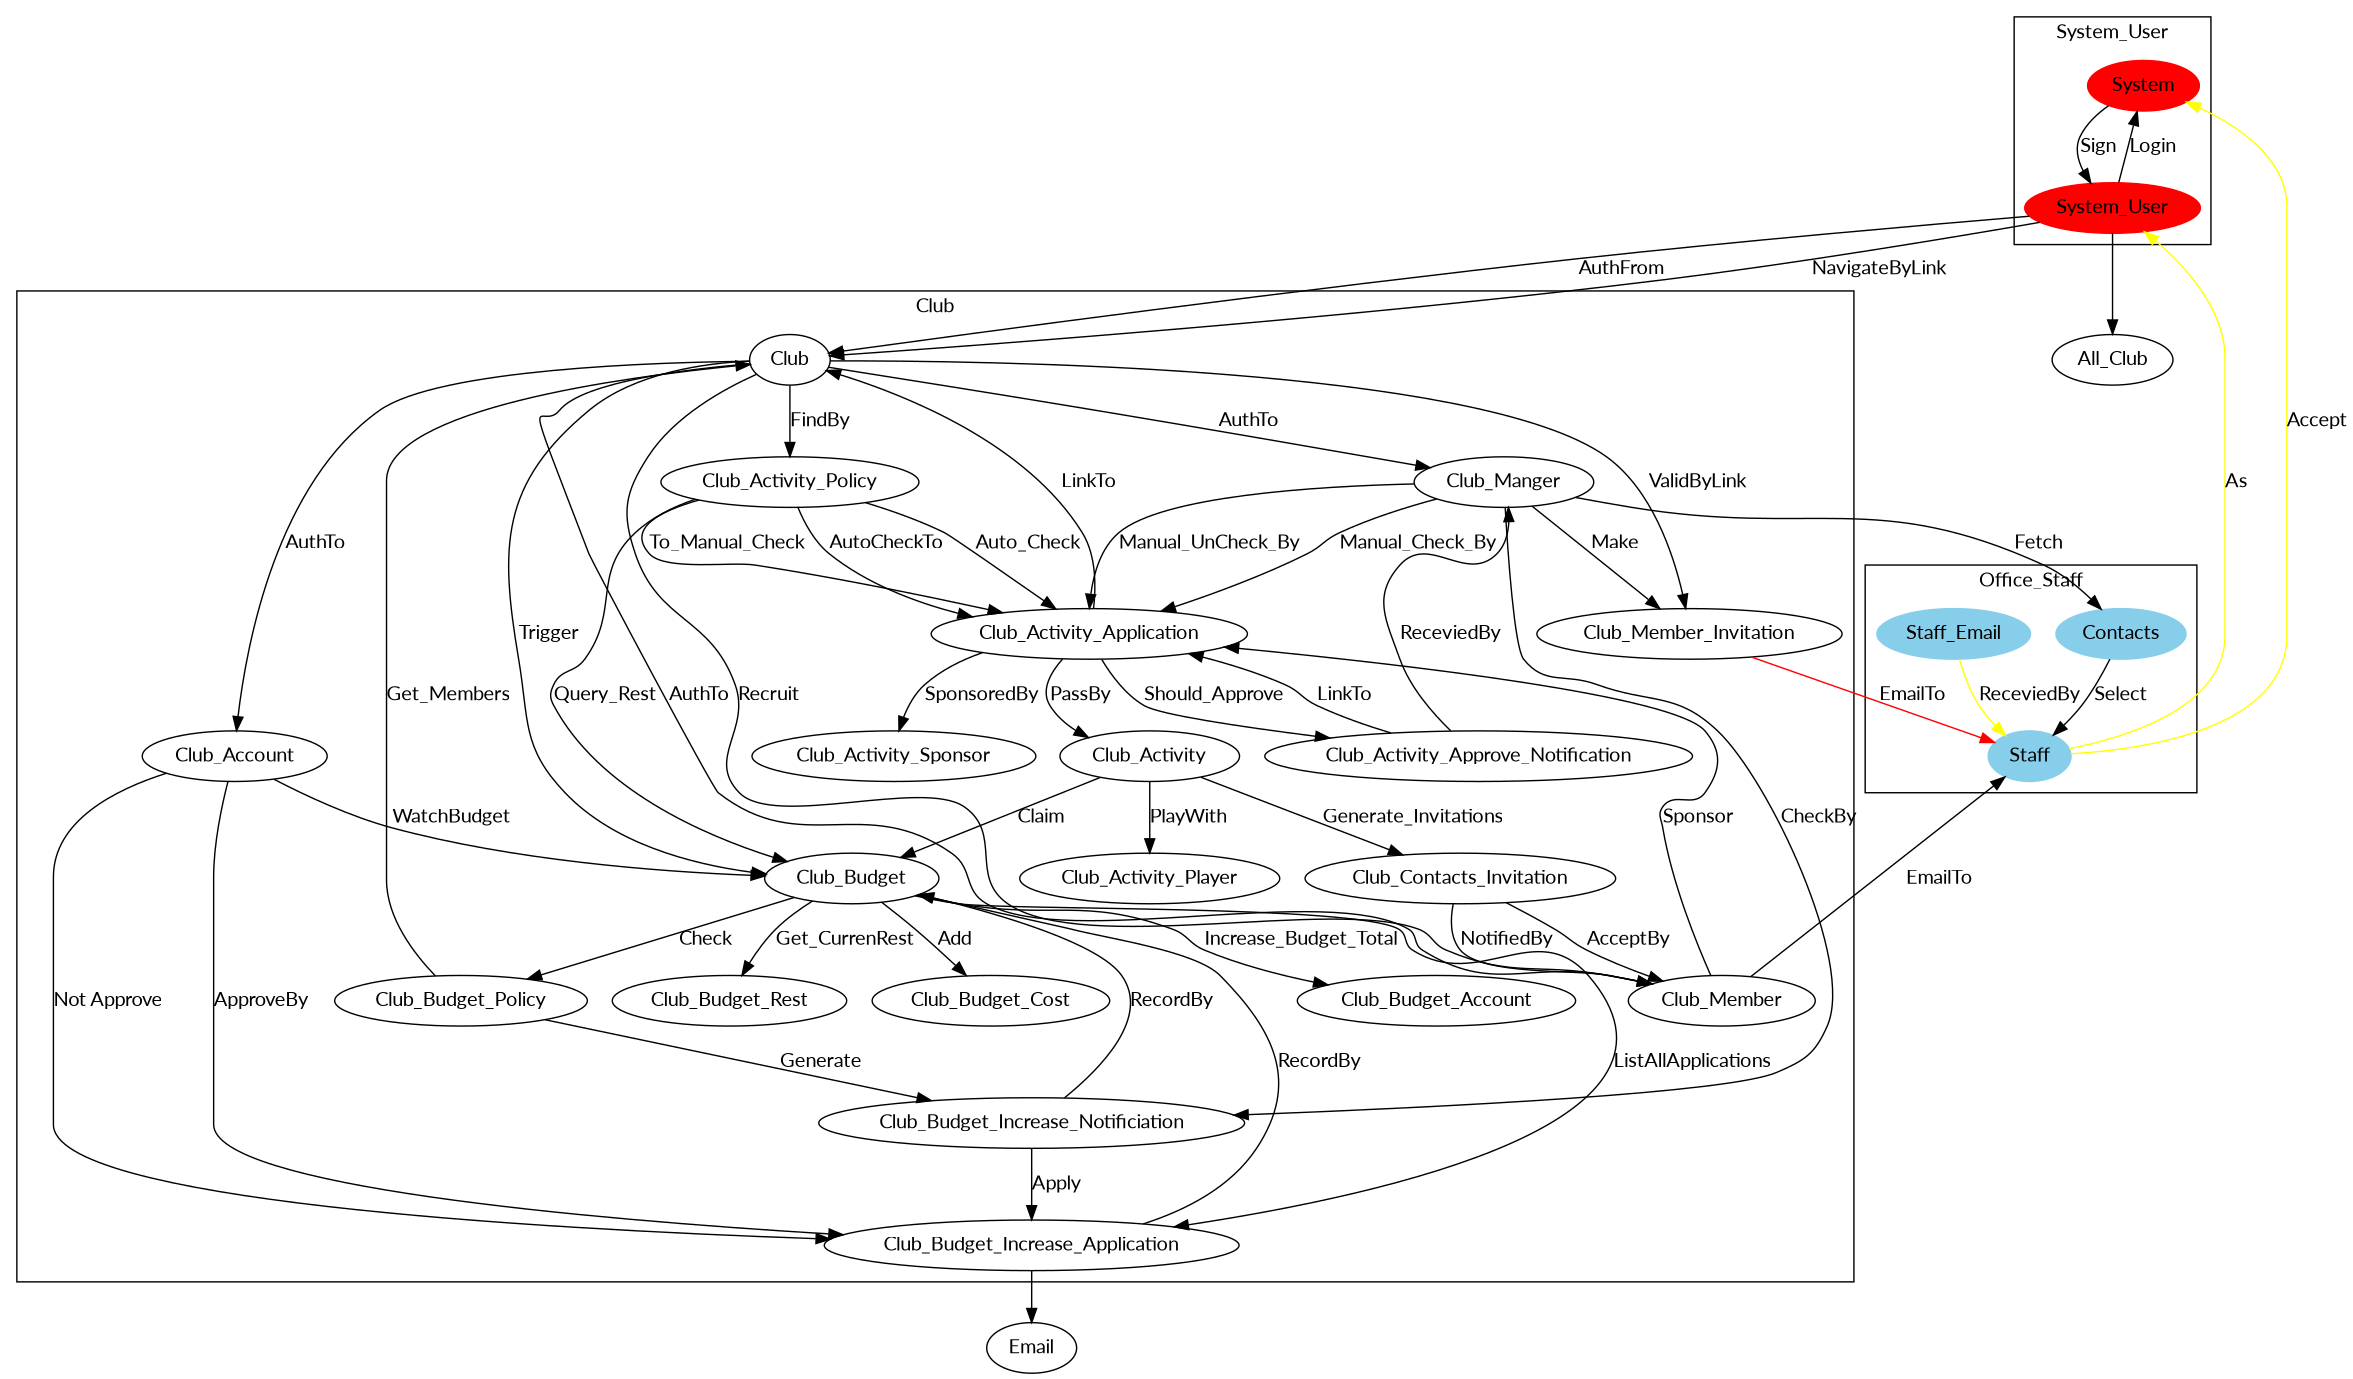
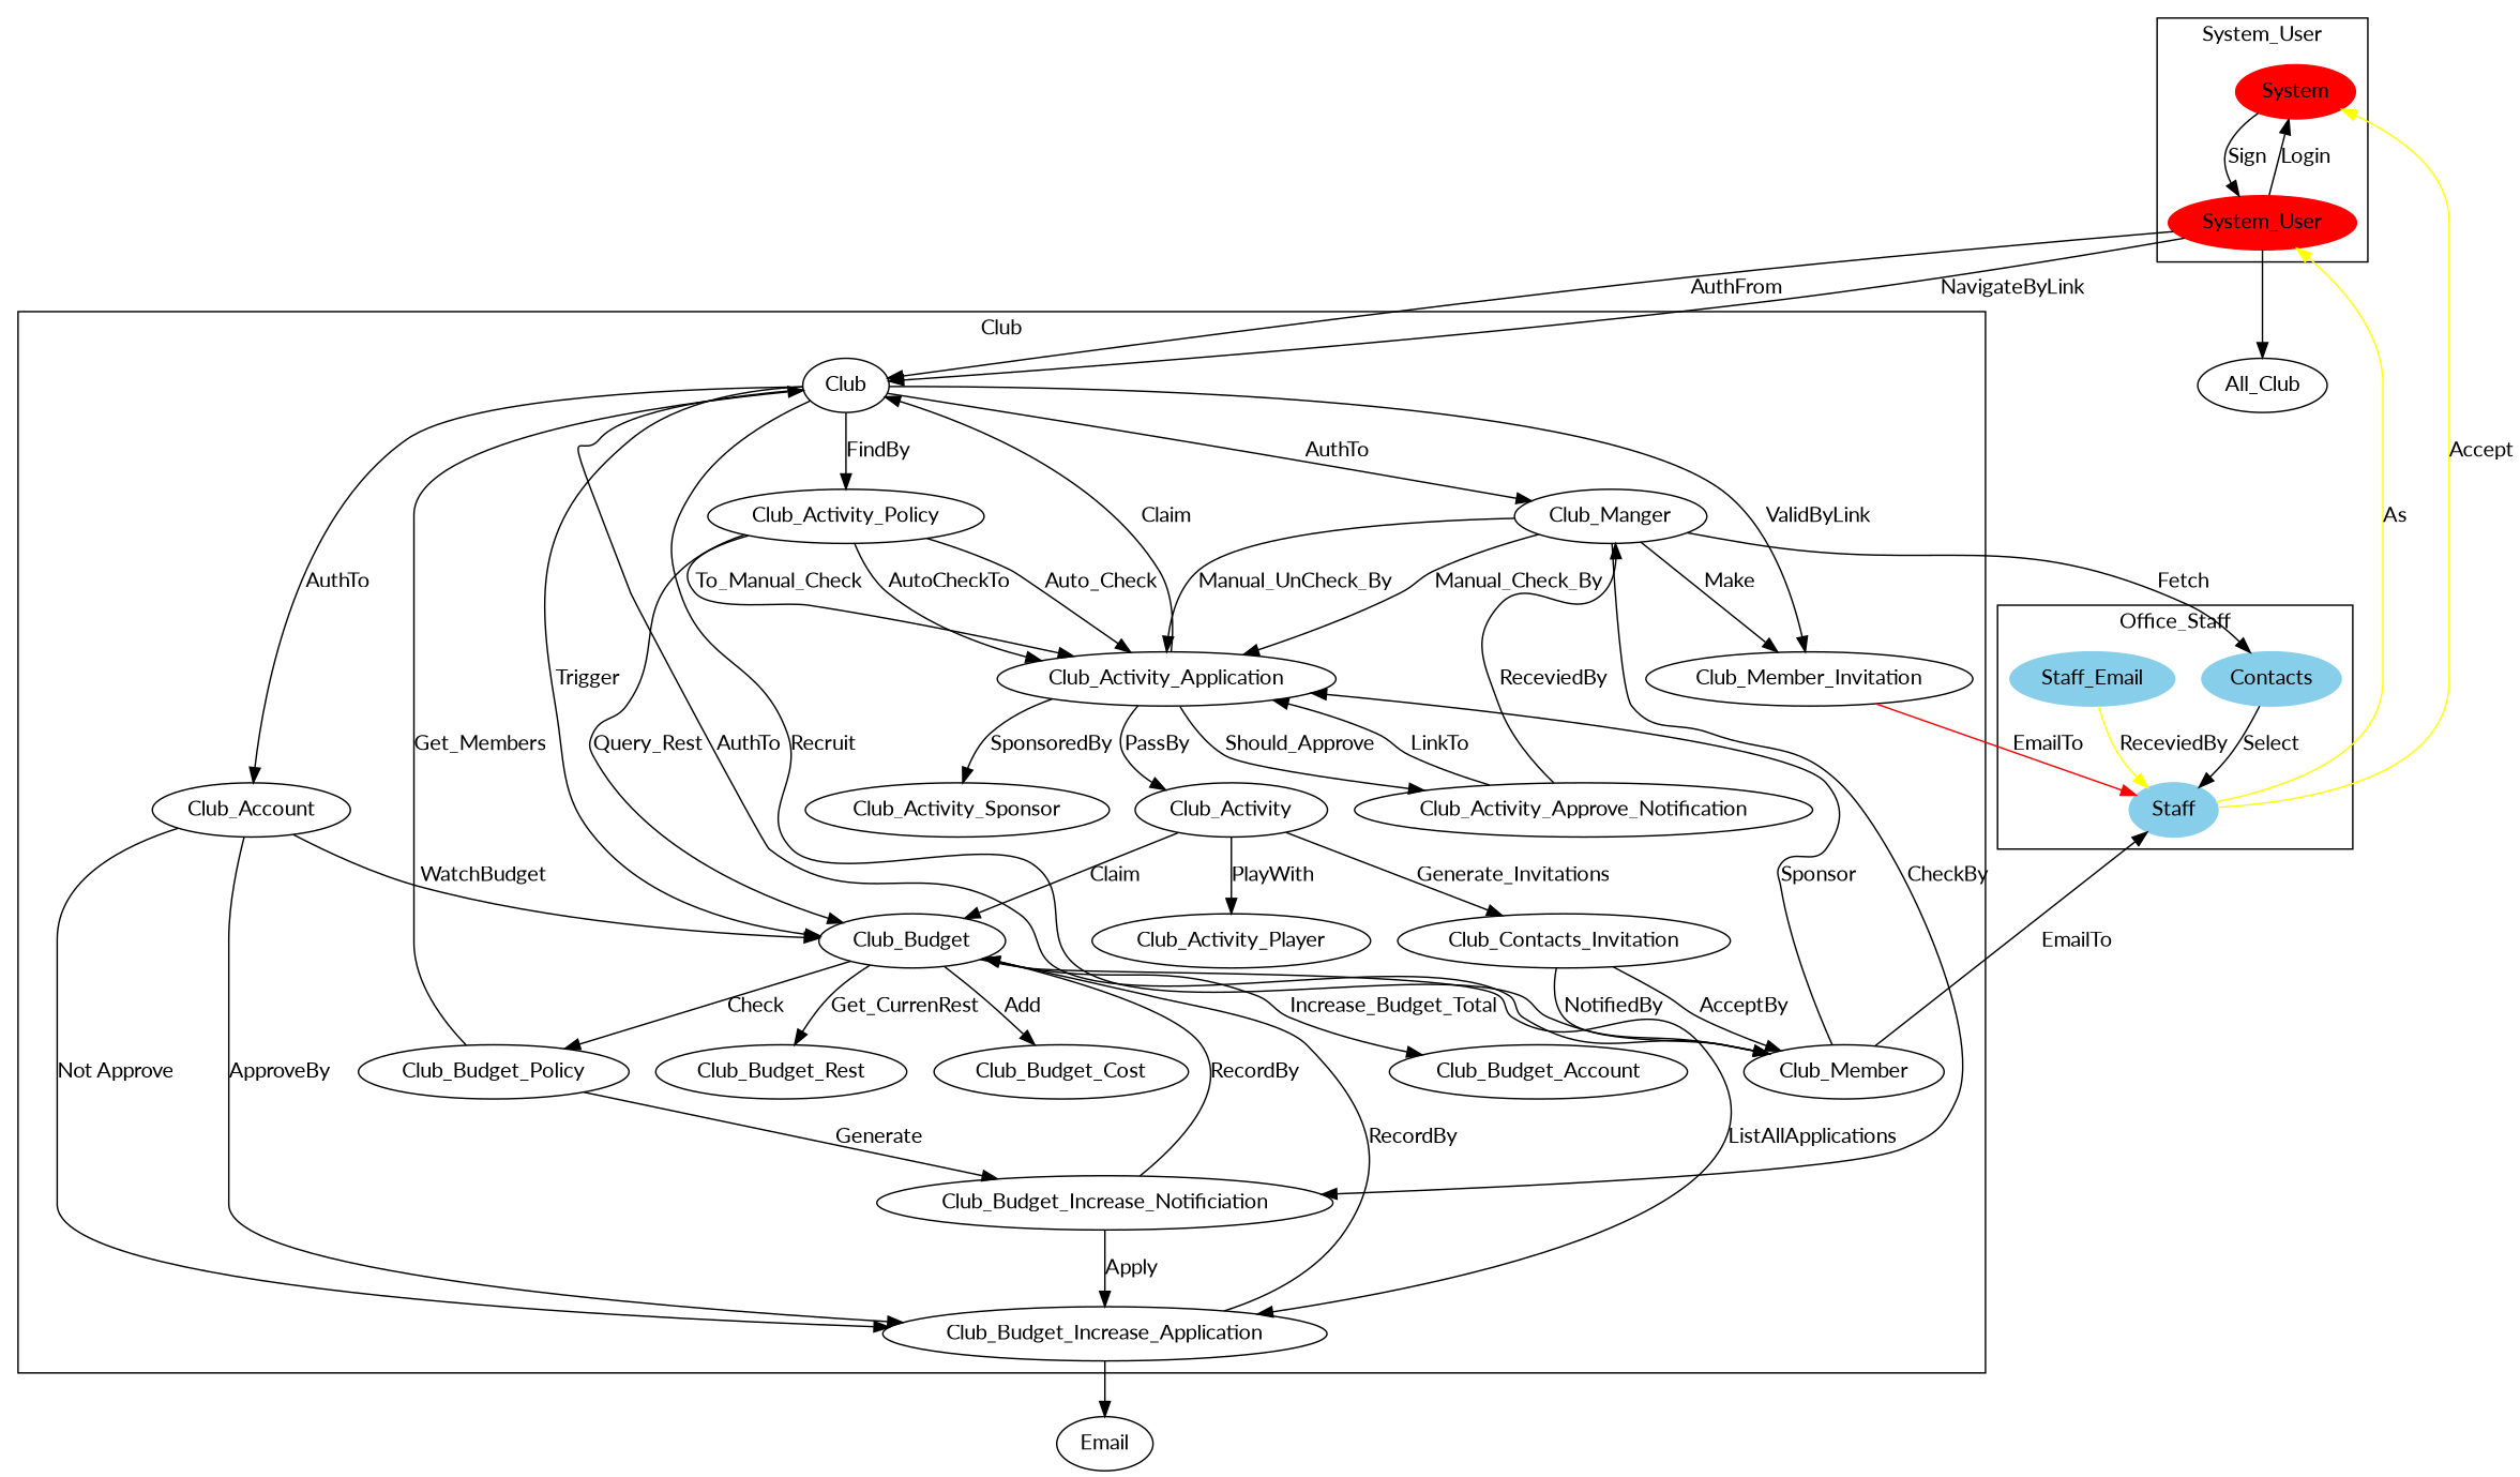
  digraph {
    fontname=Lato
    node [fontname=Lato]
    edge [fontname=Lato]
    n1 [color=red label=System style=filled]
    n2 [color=red label=System_User style=filled]
    n3 [color=skyblue label=Staff style=filled]
    n4 [color=skyblue label=Contacts style=filled]
    n5 [color=skyblue label=Staff_Email style=filled]
    n6 [label=Club]
    n7 [label=Club_Account]
    n8 [label=Club_Manger]
    n9 [label=Club_Member]
    n10 [label=Club_Member_Invitation]
    n11 [label=Club_Budget]
    n12 [label=Club_Budget_Policy]
    n13 [label=Club_Budget_Increase_Notificiation]
    n14 [label=Club_Budget_Increase_Application]
    n15 [label=Club_Budget_Account]
    n16 [label=Club_Budget_Rest]
    n17 [label=Club_Budget_Cost]
    n18 [label=Club_Activity]
    n19 [label=Club_Activity_Sponsor]
    n20 [label=Club_Activity_Application]
    n21 [label=Club_Activity_Policy]
    n22 [label=Club_Activity_Approve_Notification]
    n23 [label=Club_Contacts_Invitation]
    n24 [label=Club_Activity_Player]
    All_Club
    Email
    subgraph cluster_1 {
      label=System_User
      n1
      n2
    }
    subgraph cluster_2 {
      label=Office_Staff
      n3
      n4
      n5
    }
    subgraph cluster_3 {
      label=Club
      n6
      n7
      n8
      n9
      n10
      n11
      n12
      n13
      n14
      n15
      n16
      n17
      n18
      n19
      n20
      n21
      n22
      n23
      n24
    }
    n1 -> n2 [label=Sign]
    n2 -> n1 [label=Login]
    n2 -> n6 [label=AuthFrom]
    n2 -> n6 [label=NavigateByLink]
    n2 -> All_Club
    n3 -> n1 [color=yellow label=Accept]
    n3 -> n2 [color=yellow label=As]
    n4 -> n3 [label=Select]
    n5 -> n3 [color=yellow label=ReceviedBy]
    n6 -> n7 [label=AuthTo]
    n6 -> n8 [label=AuthTo]
    n6 -> n9 [label=AuthTo]
    n6 -> n9 [label=Recruit]
    n6 -> n10 [label=ValidByLink]
    n6 -> n11 [label=Trigger]
    n6 -> n21 [label=FindBy]
    n7 -> n11 [label=WatchBudget]
    n7 -> n14 [label=ApproveBy]
    n7 -> n14 [label="Not Approve"]
    n8 -> n4 [label=Fetch]
    n8 -> n10 [label=Make]
    n8 -> n13 [label=CheckBy]
    n8 -> n20 [label=Manual_Check_By]
    n8 -> n20 [label=Manual_UnCheck_By]
    n9 -> n3 [label=EmailTo]
    n9 -> n20 [label=Sponsor]
    n10 -> n3 [color=red label=EmailTo]
    n11 -> n12 [label=Check]
    n11 -> n14 [label=ListAllApplications]
    n11 -> n15 [label=Increase_Budget_Total]
    n11 -> n16 [label=Get_CurrenRest]
    n11 -> n17 [label=Add]
    n12 -> n6 [label=Get_Members]
    n12 -> n13 [label=Generate]
    n13 -> n11 [label=RecordBy]
    n13 -> n14 [label=Apply]
    n14 -> n11 [label=RecordBy]
    n14 -> Email
    n18 -> n11 [label=Claim]
    n18 -> n23 [label=Generate_Invitations]
    n18 -> n24 [label=PlayWith]
-   n20 -> n6 [label=LinkTo]
+   n20 -> n6 [label=Claim]
    n20 -> n18 [label=PassBy]
    n20 -> n19 [label=SponsoredBy]
    n20 -> n22 [label=Should_Approve]
    n21 -> n11 [label=Query_Rest]
    n21 -> n20 [label=AutoCheckTo]
    n21 -> n20 [label=Auto_Check]
    n21 -> n20 [label=To_Manual_Check]
    n22 -> n8 [label=ReceviedBy]
    n22 -> n20 [label=LinkTo]
    n23 -> n9 [label=NotifiedBy]
    n23 -> n9 [label=AcceptBy]
  }
